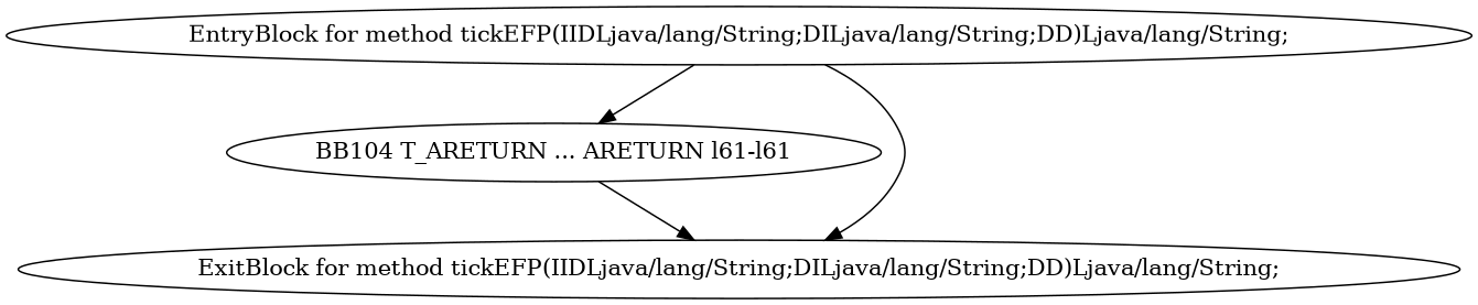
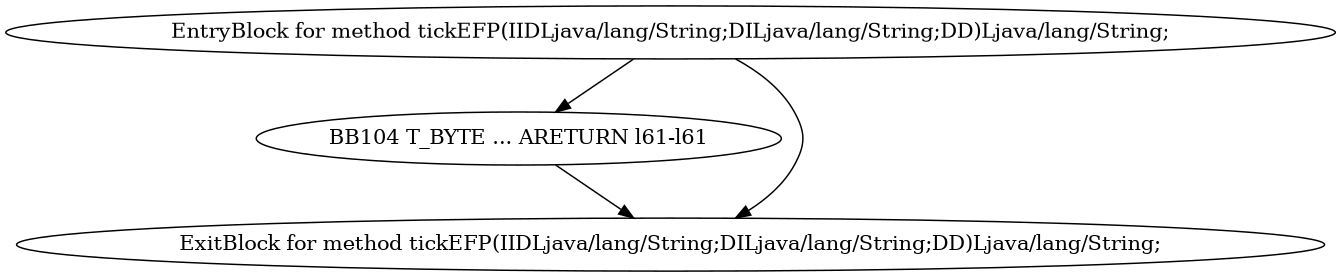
  digraph {
-   n1 [label="BB104 T_ARETURN ... ARETURN l61-l61"]
+   n1 [label="BB104 T_BYTE ... ARETURN l61-l61"]
    n2 [label="ExitBlock for method tickEFP(IIDLjava/lang/String;DILjava/lang/String;DD)Ljava/lang/String;"]
    n3 [label="EntryBlock for method tickEFP(IIDLjava/lang/String;DILjava/lang/String;DD)Ljava/lang/String;"]
    n1 -> n2
    n3 -> n1
    n3 -> n2
  }
